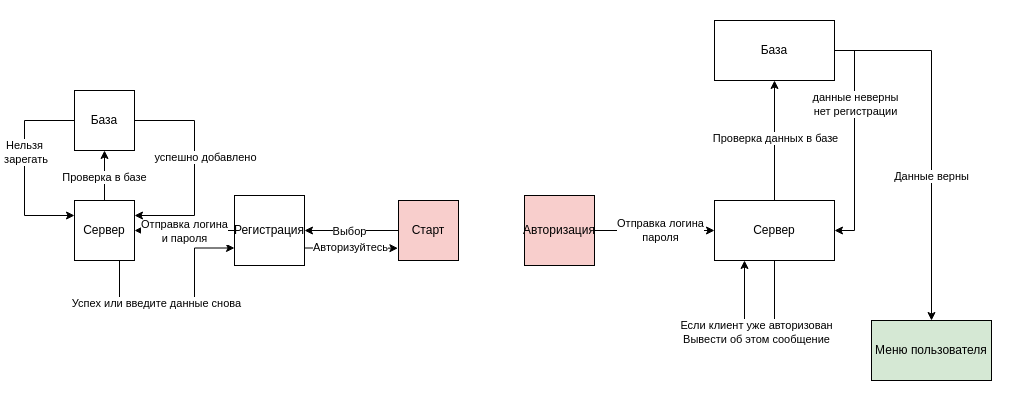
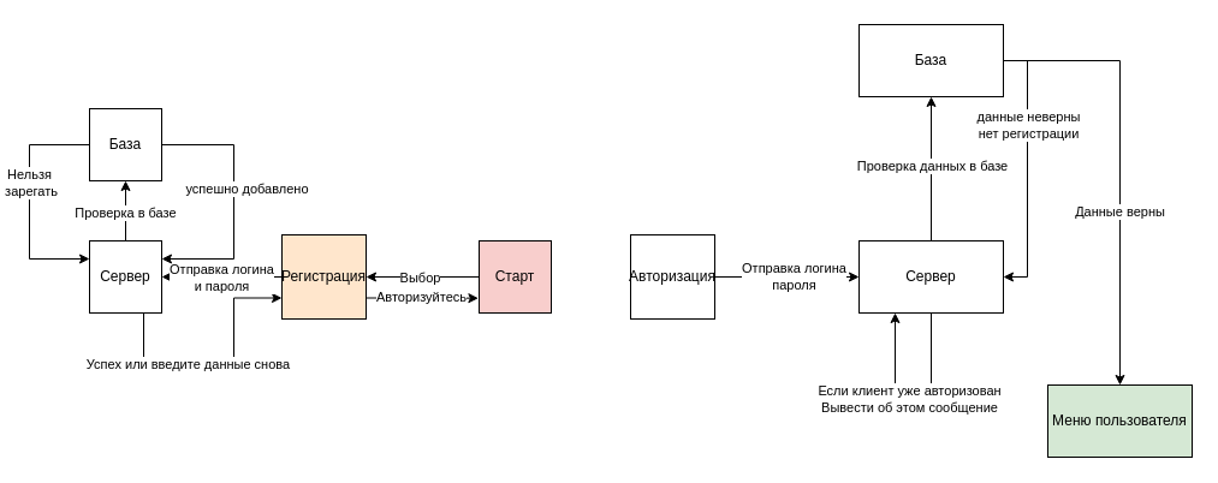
  <mxCell id="0" />
  <mxCell id="1" parent="0" />
  <mxCell id="2" style="edgeStyle=orthogonalEdgeStyle;rounded=0;orthogonalLoop=1;jettySize=auto;html=1;entryX=1;entryY=0.5;entryDx=0;entryDy=0;" edge="1" parent="1" source="4" target="5"><mxGeometry relative="1" as="geometry" /></mxCell>
  <mxCell id="3" value="Выбор" style="edgeLabel;html=1;align=center;verticalAlign=middle;resizable=0;points=[];" vertex="1" connectable="0" parent="2"><mxGeometry x="0.054" relative="1" as="geometry"><mxPoint as="offset" /></mxGeometry></mxCell>
  <mxCell id="4" value="Старт" style="whiteSpace=wrap;html=1;aspect=fixed;fillColor=#f8cecc;" vertex="1" parent="1"><mxGeometry x="394" y="200" width="60" height="60" as="geometry" /></mxCell>
- <mxCell id="5" value="Регистрация" style="whiteSpace=wrap;html=1;aspect=fixed;" vertex="1" parent="1"><mxGeometry x="230" y="195" width="70" height="70" as="geometry" /></mxCell>
+ <mxCell id="5" value="Регистрация" style="whiteSpace=wrap;html=1;aspect=fixed;fillColor=#ffe6cc;" vertex="1" parent="1"><mxGeometry x="230" y="195" width="70" height="70" as="geometry" /></mxCell>
  <mxCell id="6" style="edgeStyle=orthogonalEdgeStyle;rounded=0;orthogonalLoop=1;jettySize=auto;html=1;entryX=0.5;entryY=1;entryDx=0;entryDy=0;" edge="1" parent="1" source="10" target="17"><mxGeometry relative="1" as="geometry"><mxPoint x="100" y="150" as="targetPoint" /></mxGeometry></mxCell>
  <mxCell id="7" value="Проверка в базе" style="edgeLabel;html=1;align=center;verticalAlign=middle;resizable=0;points=[];" vertex="1" connectable="0" parent="6"><mxGeometry x="-0.051" y="1" relative="1" as="geometry"><mxPoint as="offset" /></mxGeometry></mxCell>
  <mxCell id="8" style="edgeStyle=orthogonalEdgeStyle;rounded=0;orthogonalLoop=1;jettySize=auto;html=1;exitX=0.75;exitY=1;exitDx=0;exitDy=0;entryX=0;entryY=0.75;entryDx=0;entryDy=0;" edge="1" parent="1" source="10" target="5"><mxGeometry relative="1" as="geometry"><Array as="points"><mxPoint x="115" y="300" /><mxPoint x="190" y="300" /><mxPoint x="190" y="248" /></Array></mxGeometry></mxCell>
  <mxCell id="9" value="Успех или введите данные снова" style="edgeLabel;html=1;align=center;verticalAlign=middle;resizable=0;points=[];" vertex="1" connectable="0" parent="8"><mxGeometry x="-0.269" y="-2" relative="1" as="geometry"><mxPoint as="offset" /></mxGeometry></mxCell>
  <mxCell id="10" value="Сервер" style="whiteSpace=wrap;html=1;aspect=fixed;" vertex="1" parent="1"><mxGeometry x="70" y="200" width="60" height="60" as="geometry" /></mxCell>
  <mxCell id="11" style="edgeStyle=orthogonalEdgeStyle;rounded=0;orthogonalLoop=1;jettySize=auto;html=1;entryX=1;entryY=0.5;entryDx=0;entryDy=0;" edge="1" parent="1" source="5" target="10"><mxGeometry relative="1" as="geometry" /></mxCell>
  <mxCell id="12" value="Отправка логина&lt;br&gt;и пароля" style="edgeLabel;html=1;align=center;verticalAlign=middle;resizable=0;points=[];" vertex="1" connectable="0" parent="11"><mxGeometry x="0.015" relative="1" as="geometry"><mxPoint as="offset" /></mxGeometry></mxCell>
  <mxCell id="13" style="edgeStyle=orthogonalEdgeStyle;rounded=0;orthogonalLoop=1;jettySize=auto;html=1;entryX=1;entryY=0.25;entryDx=0;entryDy=0;" edge="1" parent="1" source="17" target="10"><mxGeometry relative="1" as="geometry"><Array as="points"><mxPoint x="190" y="120" /><mxPoint x="190" y="215" /></Array></mxGeometry></mxCell>
  <mxCell id="14" value="успешно добавлено" style="edgeLabel;html=1;align=center;verticalAlign=middle;resizable=0;points=[];" vertex="1" connectable="0" parent="13"><mxGeometry x="-0.106" y="1" relative="1" as="geometry"><mxPoint x="9" as="offset" /></mxGeometry></mxCell>
  <mxCell id="15" style="edgeStyle=orthogonalEdgeStyle;rounded=0;orthogonalLoop=1;jettySize=auto;html=1;entryX=0;entryY=0.25;entryDx=0;entryDy=0;" edge="1" parent="1" source="17" target="10"><mxGeometry relative="1" as="geometry"><Array as="points"><mxPoint x="20" y="120" /><mxPoint x="20" y="215" /></Array></mxGeometry></mxCell>
  <mxCell id="16" value="Нельзя&lt;br&gt;&amp;nbsp;зарегать" style="edgeLabel;html=1;align=center;verticalAlign=middle;resizable=0;points=[];" vertex="1" connectable="0" parent="15"><mxGeometry x="-0.172" y="-1" relative="1" as="geometry"><mxPoint as="offset" /></mxGeometry></mxCell>
  <mxCell id="17" value="База" style="whiteSpace=wrap;html=1;aspect=fixed;" vertex="1" parent="1"><mxGeometry x="70" y="90" width="60" height="60" as="geometry" /></mxCell>
  <mxCell id="18" value="" style="edgeStyle=orthogonalEdgeStyle;rounded=0;orthogonalLoop=1;jettySize=auto;html=1;" edge="1" parent="1" source="20" target="23"><mxGeometry relative="1" as="geometry" /></mxCell>
  <mxCell id="19" value="Отправка логина&lt;br&gt;пароля" style="edgeLabel;html=1;align=center;verticalAlign=middle;resizable=0;points=[];" vertex="1" connectable="0" parent="18"><mxGeometry x="0.086" y="1" relative="1" as="geometry"><mxPoint as="offset" /></mxGeometry></mxCell>
- <mxCell id="20" value="Авторизация" style="whiteSpace=wrap;html=1;aspect=fixed;fillColor=#f8cecc;" vertex="1" parent="1"><mxGeometry x="520" y="195" width="70" height="70" as="geometry" /></mxCell>
+ <mxCell id="20" value="Авторизация" style="whiteSpace=wrap;html=1;aspect=fixed;" vertex="1" parent="1"><mxGeometry x="520" y="195" width="70" height="70" as="geometry" /></mxCell>
  <mxCell id="21" value="" style="edgeStyle=orthogonalEdgeStyle;rounded=0;orthogonalLoop=1;jettySize=auto;html=1;" edge="1" parent="1" source="23" target="28"><mxGeometry relative="1" as="geometry" /></mxCell>
  <mxCell id="22" value="Проверка данных в базе" style="edgeLabel;html=1;align=center;verticalAlign=middle;resizable=0;points=[];" vertex="1" connectable="0" parent="21"><mxGeometry x="0.055" relative="1" as="geometry"><mxPoint as="offset" /></mxGeometry></mxCell>
  <mxCell id="23" value="Сервер" style="whiteSpace=wrap;html=1;" vertex="1" parent="1"><mxGeometry x="710" y="200" width="120" height="60" as="geometry" /></mxCell>
  <mxCell id="24" style="edgeStyle=orthogonalEdgeStyle;rounded=0;orthogonalLoop=1;jettySize=auto;html=1;entryX=1;entryY=0.5;entryDx=0;entryDy=0;" edge="1" parent="1" source="28" target="23"><mxGeometry relative="1" as="geometry"><Array as="points"><mxPoint x="850" y="50" /><mxPoint x="850" y="230" /></Array></mxGeometry></mxCell>
  <mxCell id="25" value="данные неверны&lt;br&gt;нет регистрации" style="edgeLabel;html=1;align=center;verticalAlign=middle;resizable=0;points=[];" vertex="1" connectable="0" parent="24"><mxGeometry x="-0.338" relative="1" as="geometry"><mxPoint as="offset" /></mxGeometry></mxCell>
  <mxCell id="26" value="" style="edgeStyle=orthogonalEdgeStyle;rounded=0;orthogonalLoop=1;jettySize=auto;html=1;" edge="1" parent="1" source="28" target="31"><mxGeometry relative="1" as="geometry" /></mxCell>
  <mxCell id="27" value="Данные верны" style="edgeLabel;html=1;align=center;verticalAlign=middle;resizable=0;points=[];" vertex="1" connectable="0" parent="26"><mxGeometry x="0.212" y="-1" relative="1" as="geometry"><mxPoint as="offset" /></mxGeometry></mxCell>
  <mxCell id="28" value="База" style="whiteSpace=wrap;html=1;" vertex="1" parent="1"><mxGeometry x="710" y="20" width="120" height="60" as="geometry" /></mxCell>
  <mxCell id="29" style="edgeStyle=orthogonalEdgeStyle;rounded=0;orthogonalLoop=1;jettySize=auto;html=1;exitX=1;exitY=0.75;exitDx=0;exitDy=0;entryX=-0.01;entryY=0.795;entryDx=0;entryDy=0;entryPerimeter=0;" edge="1" parent="1" source="5" target="4"><mxGeometry relative="1" as="geometry" /></mxCell>
  <mxCell id="30" value="Авторизуйтесь" style="edgeLabel;html=1;align=center;verticalAlign=middle;resizable=0;points=[];" vertex="1" connectable="0" parent="29"><mxGeometry x="-0.041" y="1" relative="1" as="geometry"><mxPoint as="offset" /></mxGeometry></mxCell>
  <mxCell id="31" value="Меню пользователя" style="whiteSpace=wrap;html=1;fillColor=#d5e8d4;" vertex="1" parent="1"><mxGeometry x="867" y="320" width="120" height="60" as="geometry" /></mxCell>
  <mxCell id="32" style="edgeStyle=orthogonalEdgeStyle;rounded=0;orthogonalLoop=1;jettySize=auto;html=1;entryX=0.25;entryY=1;entryDx=0;entryDy=0;" edge="1" parent="1" source="23" target="23"><mxGeometry relative="1" as="geometry"><Array as="points"><mxPoint x="770" y="330" /><mxPoint x="740" y="330" /></Array></mxGeometry></mxCell>
  <mxCell id="33" value="Если клиент уже авторизован&lt;br&gt;Вывести об этом сообщение" style="edgeLabel;html=1;align=center;verticalAlign=middle;resizable=0;points=[];" vertex="1" connectable="0" parent="32"><mxGeometry x="0.046" y="1" relative="1" as="geometry"><mxPoint as="offset" /></mxGeometry></mxCell>
